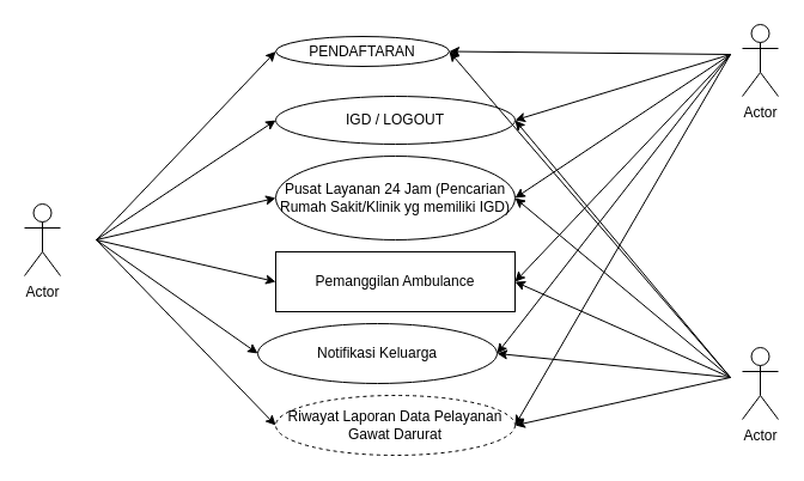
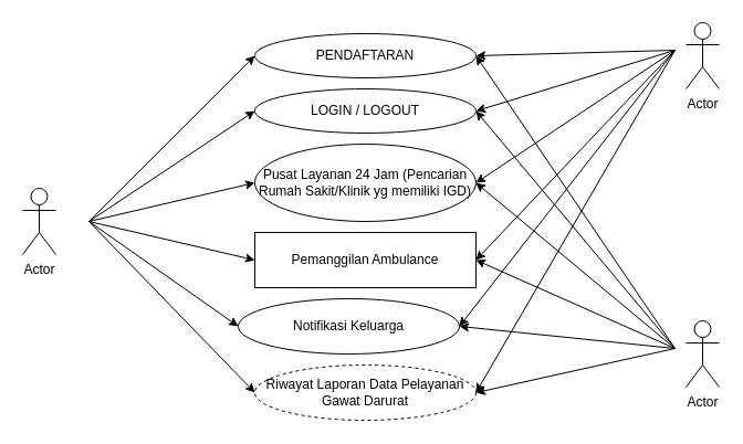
  <mxCell id="0" />
  <mxCell id="1" parent="0" />
  <mxCell id="2" value="Actor" style="shape=umlActor;verticalLabelPosition=bottom;verticalAlign=top;html=1;outlineConnect=0;" parent="1" vertex="1"><mxGeometry x="20" y="170" width="30" height="60" as="geometry" /></mxCell>
- <mxCell id="3" value="IGD / LOGOUT" style="ellipse;whiteSpace=wrap;html=1;" parent="1" vertex="1"><mxGeometry x="230" y="80" width="200" height="40" as="geometry" /></mxCell>
- <mxCell id="4" value="PENDAFTARAN" style="ellipse;whiteSpace=wrap;html=1;" parent="1" vertex="1"><mxGeometry x="230" y="30" width="145" height="25" as="geometry" /></mxCell>
+ <mxCell id="3" value="LOGIN / LOGOUT" style="ellipse;whiteSpace=wrap;html=1;" parent="1" vertex="1"><mxGeometry x="230" y="80" width="200" height="40" as="geometry" /></mxCell>
+ <mxCell id="4" value="PENDAFTARAN" style="ellipse;whiteSpace=wrap;html=1;" parent="1" vertex="1"><mxGeometry x="230" y="30" width="200" height="40" as="geometry" /></mxCell>
  <mxCell id="5" value="Pusat Layanan 24 Jam (Pencarian Rumah Sakit/Klinik yg memiliki IGD)" style="ellipse;whiteSpace=wrap;html=1;" parent="1" vertex="1"><mxGeometry x="230" y="130" width="200" height="70" as="geometry" /></mxCell>
  <mxCell id="6" value="Pemanggilan Ambulance" style="whiteSpace=wrap;html=1;rounded=0;" parent="1" vertex="1"><mxGeometry x="230" y="210" width="200" height="50" as="geometry" /></mxCell>
  <mxCell id="7" value="Notifikasi Keluarga" style="ellipse;whiteSpace=wrap;html=1;" parent="1" vertex="1"><mxGeometry x="215" y="270" width="200" height="50" as="geometry" /></mxCell>
  <mxCell id="8" value="Riwayat Laporan Data Pelayanan Gawat Darurat" style="ellipse;whiteSpace=wrap;html=1;dashed=1;" parent="1" vertex="1"><mxGeometry x="230" y="330" width="200" height="50" as="geometry" /></mxCell>
  <mxCell id="9" value="" style="endArrow=classic;html=1;rounded=0;entryX=0;entryY=0.5;entryDx=0;entryDy=0;" parent="1" target="4" edge="1"><mxGeometry width="50" height="50" relative="1" as="geometry"><mxPoint x="80" y="200" as="sourcePoint" /><mxPoint x="160" y="145" as="targetPoint" /></mxGeometry></mxCell>
  <mxCell id="10" value="" style="endArrow=classic;html=1;rounded=0;entryX=0;entryY=0.5;entryDx=0;entryDy=0;" parent="1" target="3" edge="1"><mxGeometry width="50" height="50" relative="1" as="geometry"><mxPoint x="80" y="200" as="sourcePoint" /><mxPoint x="240" y="20" as="targetPoint" /></mxGeometry></mxCell>
  <mxCell id="11" value="" style="endArrow=classic;html=1;rounded=0;entryX=0;entryY=0.5;entryDx=0;entryDy=0;" parent="1" target="5" edge="1"><mxGeometry width="50" height="50" relative="1" as="geometry"><mxPoint x="80" y="200" as="sourcePoint" /><mxPoint x="240" y="80" as="targetPoint" /></mxGeometry></mxCell>
  <mxCell id="12" value="" style="endArrow=classic;html=1;rounded=0;entryX=0;entryY=0.5;entryDx=0;entryDy=0;" parent="1" target="6" edge="1"><mxGeometry width="50" height="50" relative="1" as="geometry"><mxPoint x="80" y="200" as="sourcePoint" /><mxPoint x="240" y="140" as="targetPoint" /></mxGeometry></mxCell>
  <mxCell id="13" value="" style="endArrow=classic;html=1;rounded=0;entryX=0;entryY=0.5;entryDx=0;entryDy=0;" parent="1" target="7" edge="1"><mxGeometry width="50" height="50" relative="1" as="geometry"><mxPoint x="80" y="200" as="sourcePoint" /><mxPoint x="240" y="200" as="targetPoint" /></mxGeometry></mxCell>
  <mxCell id="14" value="" style="endArrow=classic;html=1;rounded=0;entryX=0;entryY=0.5;entryDx=0;entryDy=0;" parent="1" target="8" edge="1"><mxGeometry width="50" height="50" relative="1" as="geometry"><mxPoint x="80" y="200" as="sourcePoint" /><mxPoint x="240" y="260" as="targetPoint" /></mxGeometry></mxCell>
  <mxCell id="15" value="Actor" style="shape=umlActor;verticalLabelPosition=bottom;verticalAlign=top;html=1;outlineConnect=0;" parent="1" vertex="1"><mxGeometry x="620" y="20" width="30" height="60" as="geometry" /></mxCell>
  <mxCell id="16" value="" style="endArrow=classic;html=1;rounded=0;entryX=1;entryY=0.5;entryDx=0;entryDy=0;" parent="1" target="4" edge="1"><mxGeometry width="50" height="50" relative="1" as="geometry"><mxPoint x="610" y="45" as="sourcePoint" /><mxPoint x="630" y="-35" as="targetPoint" /></mxGeometry></mxCell>
  <mxCell id="17" value="" style="endArrow=classic;html=1;rounded=0;entryX=1;entryY=0.5;entryDx=0;entryDy=0;" parent="1" target="3" edge="1"><mxGeometry width="50" height="50" relative="1" as="geometry"><mxPoint x="610" y="45" as="sourcePoint" /><mxPoint x="730" y="-45" as="targetPoint" /></mxGeometry></mxCell>
  <mxCell id="18" value="" style="endArrow=classic;html=1;rounded=0;entryX=1;entryY=0.5;entryDx=0;entryDy=0;" parent="1" target="5" edge="1"><mxGeometry width="50" height="50" relative="1" as="geometry"><mxPoint x="610" y="45" as="sourcePoint" /><mxPoint x="630" y="145" as="targetPoint" /></mxGeometry></mxCell>
  <mxCell id="19" value="" style="endArrow=classic;html=1;rounded=0;entryX=1;entryY=0.5;entryDx=0;entryDy=0;" parent="1" target="6" edge="1"><mxGeometry width="50" height="50" relative="1" as="geometry"><mxPoint x="610" y="45" as="sourcePoint" /><mxPoint x="600" y="200" as="targetPoint" /></mxGeometry></mxCell>
  <mxCell id="20" value="" style="endArrow=classic;html=1;rounded=0;entryX=1;entryY=0.5;entryDx=0;entryDy=0;" parent="1" target="8" edge="1"><mxGeometry width="50" height="50" relative="1" as="geometry"><mxPoint x="610" y="45" as="sourcePoint" /><mxPoint x="630" y="305" as="targetPoint" /></mxGeometry></mxCell>
  <mxCell id="21" value="" style="endArrow=classic;html=1;rounded=0;entryX=1;entryY=0.5;entryDx=0;entryDy=0;" parent="1" target="7" edge="1"><mxGeometry width="50" height="50" relative="1" as="geometry"><mxPoint x="610" y="45" as="sourcePoint" /><mxPoint x="640" y="315" as="targetPoint" /></mxGeometry></mxCell>
  <mxCell id="22" value="Actor" style="shape=umlActor;verticalLabelPosition=bottom;verticalAlign=top;html=1;outlineConnect=0;" parent="1" vertex="1"><mxGeometry x="620" y="290" width="30" height="60" as="geometry" /></mxCell>
  <mxCell id="23" value="" style="endArrow=classic;html=1;rounded=0;entryX=1;entryY=0.5;entryDx=0;entryDy=0;" parent="1" target="4" edge="1"><mxGeometry width="50" height="50" relative="1" as="geometry"><mxPoint x="610" y="315" as="sourcePoint" /><mxPoint x="430" y="320" as="targetPoint" /></mxGeometry></mxCell>
  <mxCell id="24" value="" style="endArrow=classic;html=1;rounded=0;" parent="1" edge="1"><mxGeometry width="50" height="50" relative="1" as="geometry"><mxPoint x="610" y="315" as="sourcePoint" /><mxPoint x="430" y="100" as="targetPoint" /></mxGeometry></mxCell>
  <mxCell id="25" value="" style="endArrow=classic;html=1;rounded=0;entryX=1;entryY=0.5;entryDx=0;entryDy=0;" parent="1" target="5" edge="1"><mxGeometry width="50" height="50" relative="1" as="geometry"><mxPoint x="610" y="315" as="sourcePoint" /><mxPoint x="430" y="435" as="targetPoint" /></mxGeometry></mxCell>
  <mxCell id="26" value="" style="endArrow=classic;html=1;rounded=0;entryX=1;entryY=0.5;entryDx=0;entryDy=0;" parent="1" target="6" edge="1"><mxGeometry width="50" height="50" relative="1" as="geometry"><mxPoint x="610" y="315" as="sourcePoint" /><mxPoint x="430" y="505" as="targetPoint" /></mxGeometry></mxCell>
  <mxCell id="27" value="" style="endArrow=classic;html=1;rounded=0;entryX=1;entryY=0.5;entryDx=0;entryDy=0;" parent="1" target="8" edge="1"><mxGeometry width="50" height="50" relative="1" as="geometry"><mxPoint x="610" y="315" as="sourcePoint" /><mxPoint x="430" y="625" as="targetPoint" /></mxGeometry></mxCell>
  <mxCell id="28" value="" style="endArrow=classic;html=1;rounded=0;entryX=1;entryY=0.5;entryDx=0;entryDy=0;" parent="1" target="7" edge="1"><mxGeometry width="50" height="50" relative="1" as="geometry"><mxPoint x="610" y="315" as="sourcePoint" /><mxPoint x="430" y="565" as="targetPoint" /></mxGeometry></mxCell>
